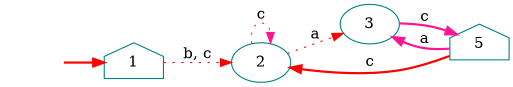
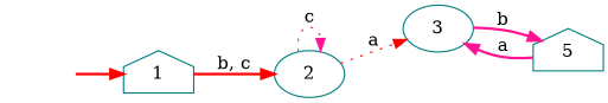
  digraph {
    rankdir=LR
    node [color=teal shape=ellipse]
    edge [color=red style=bold]
    2
    3
    5 [shape=house]
    "" [shape=none]
    1 [shape=house]
    2 -> 2 [color=deeppink label=c style=dotted]
    2 -> 3 [label=a style=dotted]
-   3 -> 5 [color=deeppink label=c]
-   5 -> 2 [label=c]
+   3 -> 5 [color=deeppink label=b]
    5 -> 3 [color=deeppink label=a]
    "" -> 1
-   1 -> 2 [label="b, c" style=dotted]
+   1 -> 2 [label="b, c"]
  }
